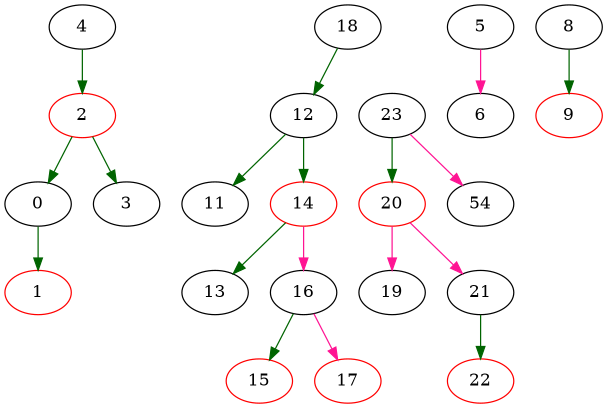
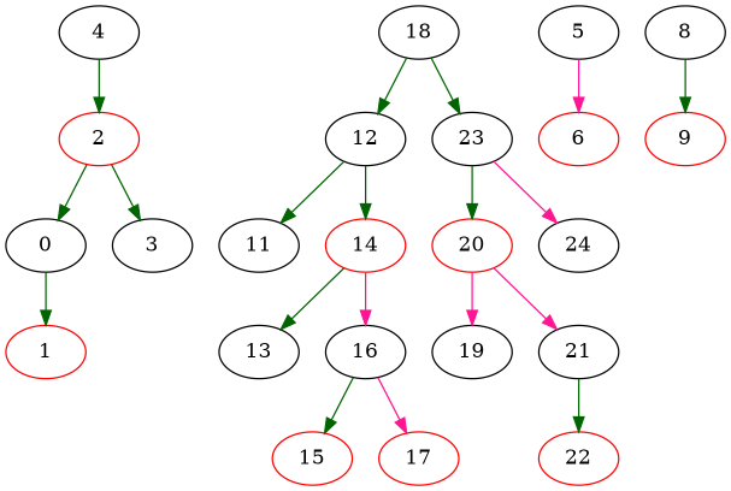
  digraph {
    node [color=black]
    edge [color=darkgreen]
    2 [color=red]
    4
    18
    12
    23
    0
    3
    11
    14 [color=red]
    20 [color=red]
-   24 [label=54]
+   24
    1 [color=red]
-   6
+   6 [color=red]
    5
    9 [color=red]
    8
    13
    16
    19
    21
    15 [color=red]
    17 [color=red]
    22 [color=red]
    2 -> 0
    2 -> 3
    4 -> 2
    18 -> 12
+   18 -> 23
    12 -> 11
    12 -> 14
    23 -> 20
    23 -> 24 [color=deeppink]
    0 -> 1
    14 -> 13
    14 -> 16 [color=deeppink]
    20 -> 19 [color=deeppink]
    20 -> 21 [color=deeppink]
    5 -> 6 [color=deeppink]
    8 -> 9
    16 -> 15
    16 -> 17 [color=deeppink]
    21 -> 22
  }
